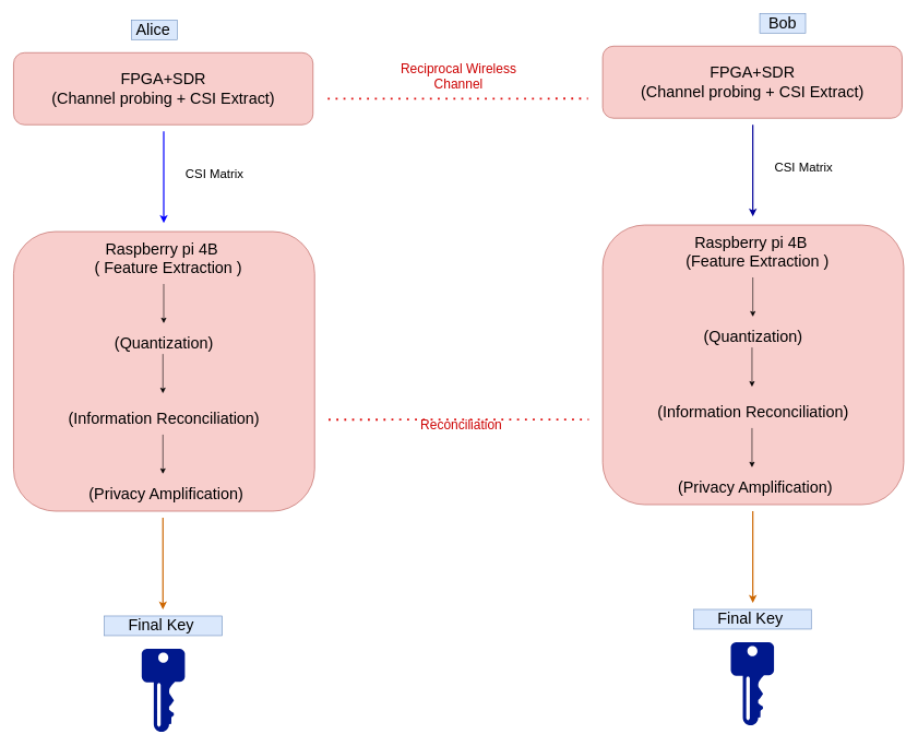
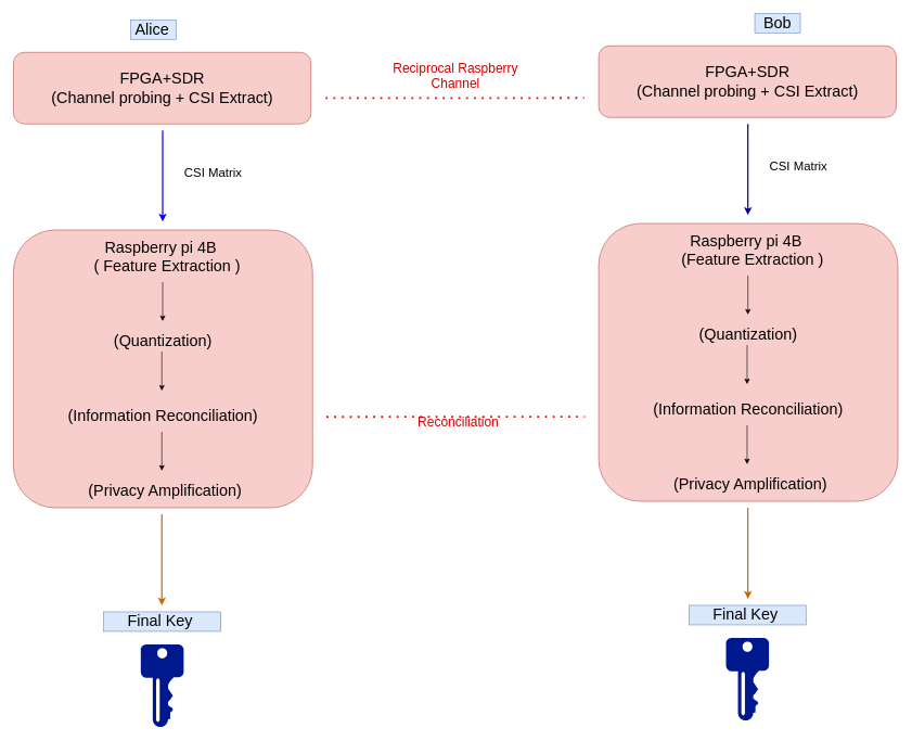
  <mxCell id="0" />
  <mxCell id="1" parent="0" />
  <mxCell id="2" value="&lt;font style=&quot;font-size: 24px;&quot;&gt;FPGA+SDR&lt;/font&gt;&lt;div&gt;&lt;font style=&quot;&quot;&gt;&lt;span style=&quot;font-size: 24px;&quot;&gt;(Channel probing + CSI Extract)&lt;/span&gt;&lt;/font&gt;&lt;/div&gt;" style="rounded=1;whiteSpace=wrap;html=1;fillColor=#f8cecc;strokeColor=#b85450;" parent="1" vertex="1"><mxGeometry x="20" y="80" width="457.5" height="110" as="geometry" /></mxCell>
  <mxCell id="3" value="&lt;font style=&quot;font-size: 24px;&quot;&gt;Alice&lt;/font&gt;&amp;nbsp;" style="text;html=1;align=center;verticalAlign=middle;whiteSpace=wrap;rounded=0;fillColor=#dae8fc;strokeColor=#6c8ebf;" parent="1" vertex="1"><mxGeometry x="200" y="30" width="70" height="30" as="geometry" /></mxCell>
  <mxCell id="4" value="&lt;font style=&quot;font-size: 19px;&quot;&gt;CSI&amp;nbsp;Matrix&amp;nbsp;&lt;/font&gt;" style="text;html=1;align=center;verticalAlign=middle;whiteSpace=wrap;rounded=0;" parent="1" vertex="1"><mxGeometry x="220" y="245" width="220" height="40" as="geometry" /></mxCell>
  <mxCell id="5" value="" style="endArrow=classic;html=1;rounded=0;strokeWidth=2;strokeColor=#0000FF;" parent="1" edge="1"><mxGeometry width="50" height="50" relative="1" as="geometry"><mxPoint x="249.41" y="200" as="sourcePoint" /><mxPoint x="249.41" y="340" as="targetPoint" /></mxGeometry></mxCell>
  <mxCell id="6" value="" style="sketch=0;aspect=fixed;pointerEvents=1;shadow=0;dashed=0;html=1;strokeColor=none;labelPosition=center;verticalLabelPosition=bottom;verticalAlign=top;align=center;fillColor=#00188D;shape=mxgraph.mscae.enterprise.key_permissions" parent="1" vertex="1"><mxGeometry x="215.75" y="990" width="66" height="126.92" as="geometry" /></mxCell>
  <mxCell id="7" value="&lt;span style=&quot;font-size: 24px;&quot;&gt;Final Key&amp;nbsp;&lt;/span&gt;" style="text;html=1;align=center;verticalAlign=middle;whiteSpace=wrap;rounded=0;fillColor=#dae8fc;strokeColor=#6c8ebf;" parent="1" vertex="1"><mxGeometry x="158.75" y="940" width="180" height="30" as="geometry" /></mxCell>
  <mxCell id="8" value="&lt;div&gt;&lt;span style=&quot;font-size: 24px; background-color: transparent; color: light-dark(rgb(0, 0, 0), rgb(255, 255, 255));&quot;&gt;Raspberry pi 4B&amp;nbsp;&lt;/span&gt;&lt;/div&gt;&lt;div&gt;&lt;font style=&quot;font-size: 24px;&quot;&gt;&lt;div style=&quot;&quot;&gt;&amp;nbsp; (&amp;nbsp;Feature Extraction )&lt;/div&gt;&lt;div style=&quot;&quot;&gt;&lt;br&gt;&lt;/div&gt;&lt;div style=&quot;&quot;&gt;&amp;nbsp; &amp;nbsp; &amp;nbsp; &amp;nbsp; &amp;nbsp; &amp;nbsp; &amp;nbsp; &amp;nbsp; &amp;nbsp; &amp;nbsp; &amp;nbsp; &amp;nbsp;&amp;nbsp;&lt;/div&gt;&lt;div style=&quot;&quot;&gt;&amp;nbsp; &amp;nbsp;&lt;/div&gt;&lt;div style=&quot;&quot;&gt;(Quantization)&lt;/div&gt;&lt;div style=&quot;&quot;&gt;&lt;br&gt;&lt;/div&gt;&lt;div style=&quot;&quot;&gt;&amp;nbsp; &amp;nbsp; &amp;nbsp; &amp;nbsp; &amp;nbsp; &amp;nbsp; &amp;nbsp; &amp;nbsp; &amp;nbsp; &amp;nbsp; &amp;nbsp; &amp;nbsp;&lt;/div&gt;&lt;div style=&quot;&quot;&gt;&lt;br&gt;&lt;/div&gt;&lt;div style=&quot;&quot;&gt;(Information Reconciliation)&lt;/div&gt;&lt;div style=&quot;&quot;&gt;&lt;br&gt;&lt;/div&gt;&lt;div style=&quot;&quot;&gt;&lt;br&gt;&lt;/div&gt;&lt;div style=&quot;&quot;&gt;&amp;nbsp;&lt;/div&gt;&lt;div style=&quot;&quot;&gt;&amp;nbsp;(Privacy Amplification)&lt;/div&gt;&lt;/font&gt;&lt;/div&gt;" style="rounded=1;whiteSpace=wrap;html=1;fillColor=#f8cecc;strokeColor=#b85450;align=center;" parent="1" vertex="1"><mxGeometry x="20" y="353.08" width="460" height="426.92" as="geometry" /></mxCell>
  <mxCell id="9" value="" style="endArrow=classic;html=1;rounded=0;strokeWidth=2;strokeColor=#CC6600;" parent="1" edge="1"><mxGeometry width="50" height="50" relative="1" as="geometry"><mxPoint x="248.16" y="790" as="sourcePoint" /><mxPoint x="248.16" y="930" as="targetPoint" /></mxGeometry></mxCell>
- <mxCell id="10" value="&lt;font style=&quot;font-size: 20px; color: rgb(204, 0, 0);&quot;&gt;Reciprocal Wireless Channel&lt;/font&gt;" style="text;html=1;align=center;verticalAlign=middle;whiteSpace=wrap;rounded=0;" parent="1" vertex="1"><mxGeometry x="600" y="20" width="200" height="190" as="geometry" /></mxCell>
+ <mxCell id="10" value="&lt;font style=&quot;font-size: 20px; color: rgb(204, 0, 0);&quot;&gt;Reciprocal Raspberry Channel&lt;/font&gt;" style="text;html=1;align=center;verticalAlign=middle;whiteSpace=wrap;rounded=0;" parent="1" vertex="1"><mxGeometry x="600" y="20" width="200" height="190" as="geometry" /></mxCell>
  <mxCell id="11" value="" style="endArrow=none;dashed=1;html=1;dashPattern=1 3;strokeWidth=3;rounded=0;strokeColor=light-dark(#df1111, #ededed);" parent="1" edge="1"><mxGeometry width="50" height="50" relative="1" as="geometry"><mxPoint x="501.25" y="640.33" as="sourcePoint" /><mxPoint x="898.75" y="640" as="targetPoint" /></mxGeometry></mxCell>
  <mxCell id="12" value="Reconciliation" style="text;whiteSpace=wrap;fontSize=20;fontColor=#CC0000;" parent="1" vertex="1"><mxGeometry x="640" y="630" width="150" height="40" as="geometry" /></mxCell>
  <mxCell id="13" value="" style="endArrow=none;dashed=1;html=1;dashPattern=1 3;strokeWidth=3;rounded=0;strokeColor=light-dark(#df1111, #ededed);" parent="1" edge="1"><mxGeometry width="50" height="50" relative="1" as="geometry"><mxPoint x="500" y="150.33" as="sourcePoint" /><mxPoint x="897.5" y="150" as="targetPoint" /></mxGeometry></mxCell>
  <mxCell id="14" value="&lt;span style=&quot;font-size: 24px;&quot;&gt;Bob&lt;/span&gt;" style="text;html=1;align=center;verticalAlign=middle;whiteSpace=wrap;rounded=0;fillColor=#dae8fc;strokeColor=#6c8ebf;" parent="1" vertex="1"><mxGeometry x="1160" y="20" width="70" height="30" as="geometry" /></mxCell>
  <mxCell id="15" value="" style="endArrow=classic;html=1;rounded=0;" parent="1" edge="1"><mxGeometry width="50" height="50" relative="1" as="geometry"><mxPoint x="248.16" y="663.08" as="sourcePoint" /><mxPoint x="248.16" y="723.08" as="targetPoint" /></mxGeometry></mxCell>
  <mxCell id="16" value="" style="endArrow=classic;html=1;rounded=0;" parent="1" edge="1"><mxGeometry width="50" height="50" relative="1" as="geometry"><mxPoint x="248.16" y="540" as="sourcePoint" /><mxPoint x="248.16" y="600" as="targetPoint" /></mxGeometry></mxCell>
  <mxCell id="17" value="" style="endArrow=classic;html=1;rounded=0;" parent="1" edge="1"><mxGeometry width="50" height="50" relative="1" as="geometry"><mxPoint x="249.41" y="433.08" as="sourcePoint" /><mxPoint x="249.41" y="493.08" as="targetPoint" /></mxGeometry></mxCell>
  <mxCell id="18" value="&lt;font style=&quot;font-size: 24px;&quot;&gt;FPGA+SDR&lt;/font&gt;&lt;div&gt;&lt;font style=&quot;&quot;&gt;&lt;span style=&quot;font-size: 24px;&quot;&gt;(Channel probing + CSI Extract)&lt;/span&gt;&lt;/font&gt;&lt;/div&gt;" style="rounded=1;whiteSpace=wrap;html=1;fillColor=#f8cecc;strokeColor=#b85450;" parent="1" vertex="1"><mxGeometry x="920" y="70" width="457.5" height="110" as="geometry" /></mxCell>
  <mxCell id="19" value="&lt;font style=&quot;font-size: 19px;&quot;&gt;CSI&amp;nbsp;Matrix&amp;nbsp;&lt;/font&gt;" style="text;html=1;align=center;verticalAlign=middle;whiteSpace=wrap;rounded=0;" parent="1" vertex="1"><mxGeometry x="1120" y="235" width="220" height="40" as="geometry" /></mxCell>
  <mxCell id="20" value="" style="endArrow=classic;html=1;rounded=0;strokeWidth=2;strokeColor=#000099;" parent="1" edge="1"><mxGeometry width="50" height="50" relative="1" as="geometry"><mxPoint x="1149.41" y="190" as="sourcePoint" /><mxPoint x="1149.41" y="330" as="targetPoint" /></mxGeometry></mxCell>
  <mxCell id="21" value="" style="sketch=0;aspect=fixed;pointerEvents=1;shadow=0;dashed=0;html=1;strokeColor=none;labelPosition=center;verticalLabelPosition=bottom;verticalAlign=top;align=center;fillColor=#00188D;shape=mxgraph.mscae.enterprise.key_permissions" parent="1" vertex="1"><mxGeometry x="1115.75" y="980" width="66" height="126.92" as="geometry" /></mxCell>
  <mxCell id="22" value="&lt;span style=&quot;font-size: 24px;&quot;&gt;Final Key&amp;nbsp;&lt;/span&gt;" style="text;html=1;align=center;verticalAlign=middle;whiteSpace=wrap;rounded=0;fillColor=#dae8fc;strokeColor=#6c8ebf;" parent="1" vertex="1"><mxGeometry x="1058.75" y="930" width="180" height="30" as="geometry" /></mxCell>
  <mxCell id="23" value="&lt;div&gt;&lt;span style=&quot;font-size: 24px; background-color: transparent; color: light-dark(rgb(0, 0, 0), rgb(255, 255, 255));&quot;&gt;Raspberry pi 4B&amp;nbsp;&lt;/span&gt;&lt;/div&gt;&lt;div&gt;&lt;font style=&quot;font-size: 24px;&quot;&gt;&lt;div style=&quot;&quot;&gt;&amp;nbsp; (Feature Extraction )&lt;/div&gt;&lt;div style=&quot;&quot;&gt;&lt;br&gt;&lt;/div&gt;&lt;div style=&quot;&quot;&gt;&amp;nbsp; &amp;nbsp; &amp;nbsp; &amp;nbsp; &amp;nbsp; &amp;nbsp; &amp;nbsp; &amp;nbsp; &amp;nbsp; &amp;nbsp; &amp;nbsp; &amp;nbsp;&amp;nbsp;&lt;/div&gt;&lt;div style=&quot;&quot;&gt;&amp;nbsp; &amp;nbsp;&lt;/div&gt;&lt;div style=&quot;&quot;&gt;(Quantization)&lt;/div&gt;&lt;div style=&quot;&quot;&gt;&lt;br&gt;&lt;/div&gt;&lt;div style=&quot;&quot;&gt;&amp;nbsp; &amp;nbsp; &amp;nbsp; &amp;nbsp; &amp;nbsp; &amp;nbsp; &amp;nbsp; &amp;nbsp; &amp;nbsp; &amp;nbsp; &amp;nbsp; &amp;nbsp;&lt;/div&gt;&lt;div style=&quot;&quot;&gt;&lt;br&gt;&lt;/div&gt;&lt;div style=&quot;&quot;&gt;(Information Reconciliation)&lt;/div&gt;&lt;div style=&quot;&quot;&gt;&lt;br&gt;&lt;/div&gt;&lt;div style=&quot;&quot;&gt;&lt;br&gt;&lt;/div&gt;&lt;div style=&quot;&quot;&gt;&amp;nbsp;&lt;/div&gt;&lt;div style=&quot;&quot;&gt;&amp;nbsp;(Privacy Amplification)&lt;/div&gt;&lt;/font&gt;&lt;/div&gt;" style="rounded=1;whiteSpace=wrap;html=1;fillColor=#f8cecc;strokeColor=#b85450;align=center;" parent="1" vertex="1"><mxGeometry x="920" y="343.08" width="460" height="426.92" as="geometry" /></mxCell>
  <mxCell id="24" value="" style="endArrow=classic;html=1;rounded=0;" parent="1" edge="1"><mxGeometry width="50" height="50" relative="1" as="geometry"><mxPoint x="1148.16" y="653.08" as="sourcePoint" /><mxPoint x="1148.16" y="713.08" as="targetPoint" /></mxGeometry></mxCell>
  <mxCell id="25" value="" style="endArrow=classic;html=1;rounded=0;" parent="1" edge="1"><mxGeometry width="50" height="50" relative="1" as="geometry"><mxPoint x="1148.16" y="530" as="sourcePoint" /><mxPoint x="1148.16" y="590" as="targetPoint" /></mxGeometry></mxCell>
  <mxCell id="26" value="" style="endArrow=classic;html=1;rounded=0;" parent="1" edge="1"><mxGeometry width="50" height="50" relative="1" as="geometry"><mxPoint x="1149.41" y="423.08" as="sourcePoint" /><mxPoint x="1149.41" y="483.08" as="targetPoint" /></mxGeometry></mxCell>
  <mxCell id="27" value="" style="endArrow=classic;html=1;rounded=0;strokeWidth=2;strokeColor=#CC6600;" parent="1" edge="1"><mxGeometry width="50" height="50" relative="1" as="geometry"><mxPoint x="1149.41" y="780" as="sourcePoint" /><mxPoint x="1149.41" y="920" as="targetPoint" /></mxGeometry></mxCell>
